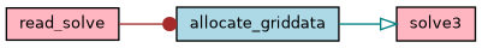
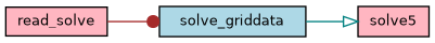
  digraph {
    rankdir=LR
    node [color=black fillcolor=lightpink fontname=Helvetica fontsize=10 shape=record style=filled]
    edge [fontname=Helvetica fontsize=10 labelfontname=Helvetica labelfontsize=10 style=solid]
    n1 [fontcolor=black height=0.2 label=read_solve width=0.4]
-   n2 [fillcolor=lightblue height=0.2 label=allocate_griddata width=0.4]
-   n3 [height=0.2 label=solve3 width=0.4]
+   n2 [fillcolor=lightblue height=0.2 label=solve_griddata width=0.4]
+   n3 [height=0.2 label=solve5 width=0.4]
    n1 -> n2 [arrowhead=dot color=brown]
    n2 -> n3 [arrowhead=onormal color=teal]
  }
